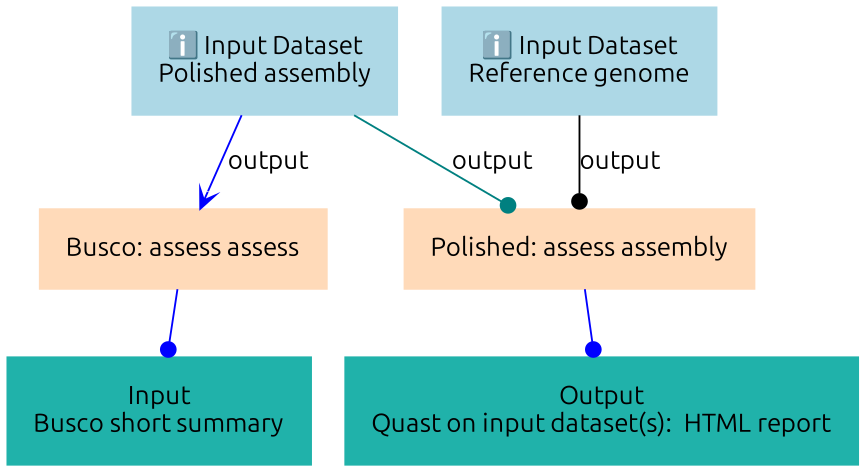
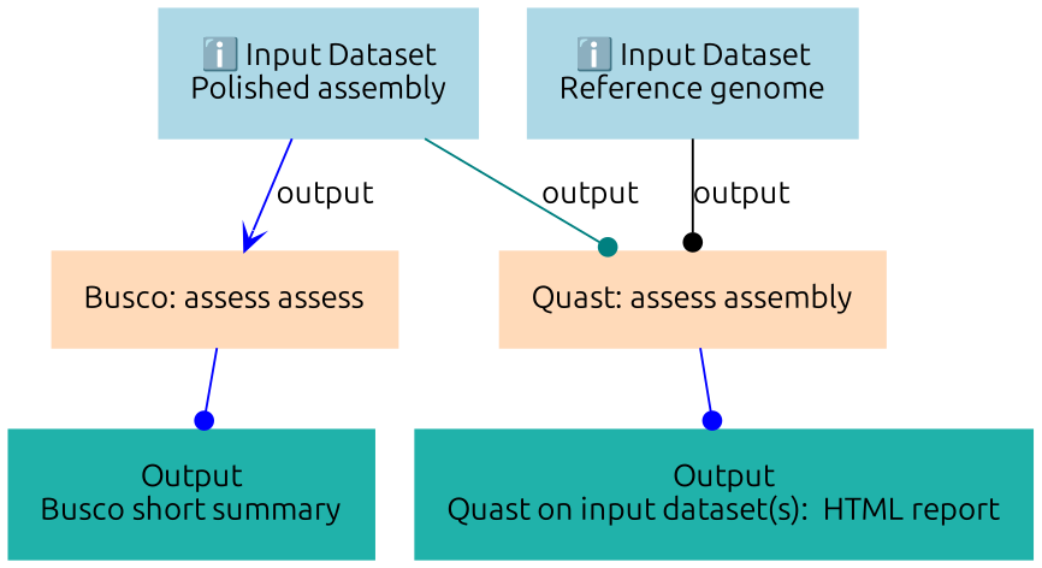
  digraph {
    fontname=Ubuntu
    node [color=lightblue fontname=Ubuntu margin="0.2,0.2" shape=box style=filled]
    edge [arrowhead=dot color=blue fontname=Ubuntu]
    n1 [label="ℹ️ Input Dataset\nPolished assembly"]
    n2 [color=peachpuff label="Busco: assess assess"]
-   n3 [color=peachpuff label="Polished: assess assembly"]
-   n4 [color=lightseagreen label="Input\nBusco short summary"]
+   n3 [color=peachpuff label="Quast: assess assembly"]
+   n4 [color=lightseagreen label="Output\nBusco short summary"]
    n5 [color=lightseagreen label="Output\nQuast on input dataset(s):  HTML report"]
    n6 [label="ℹ️ Input Dataset\nReference genome"]
    n1 -> n2 [arrowhead=vee label=output]
    n1 -> n3 [color=teal label=output]
    n2 -> n4
    n3 -> n5
    n6 -> n3 [color=black label=output]
  }
